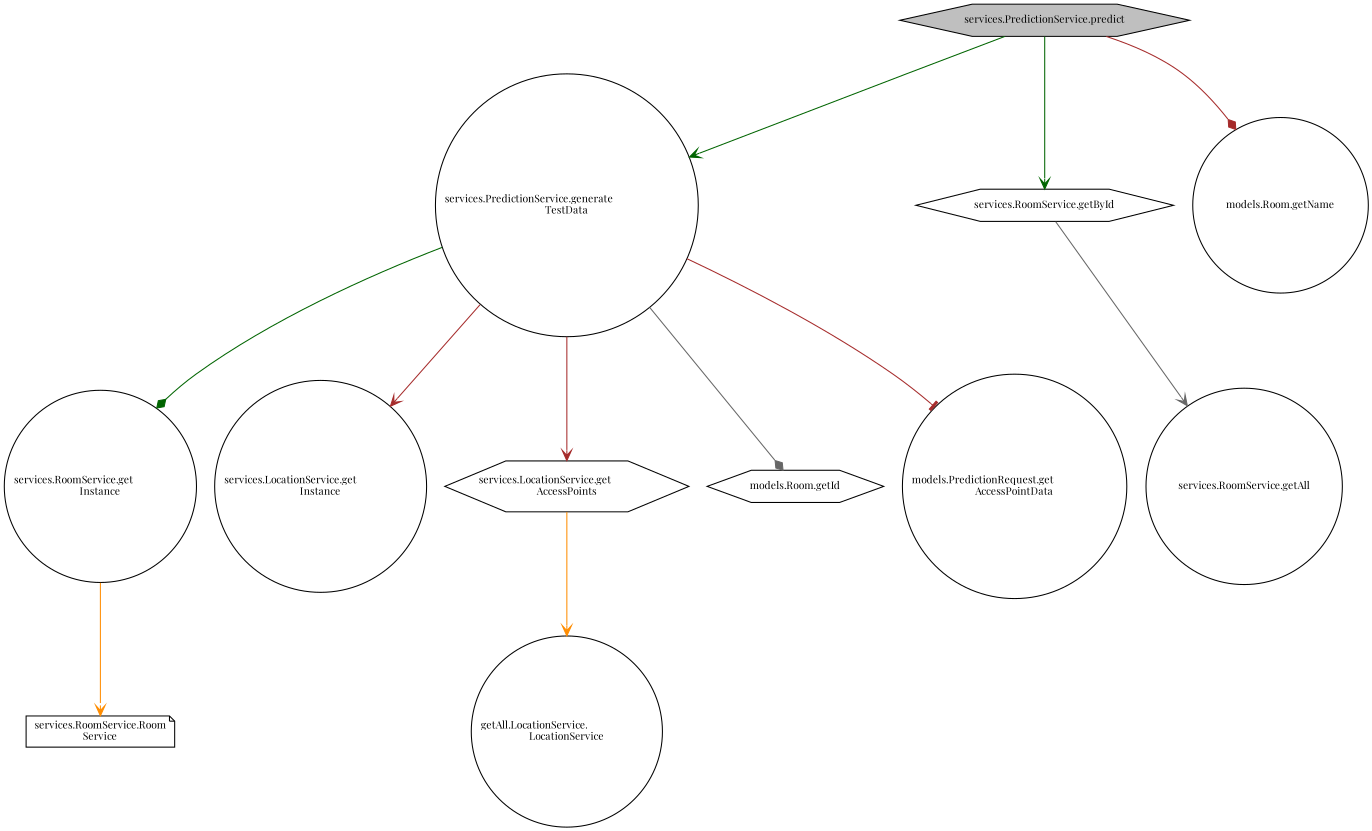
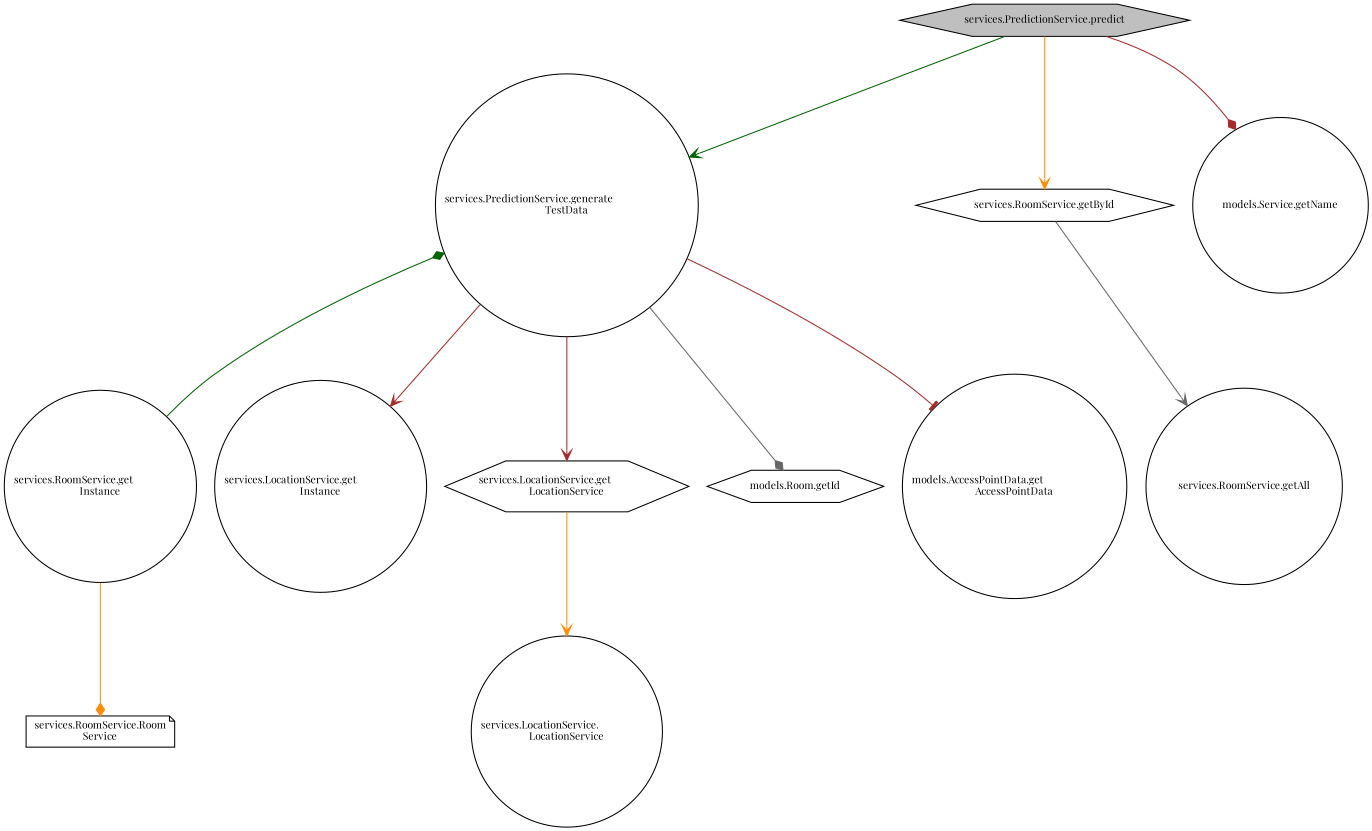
  digraph {
    fontname="Playfair Display"
    rankdir=TB
    node [color=black fillcolor=white fontname="Playfair Display" fontsize=10 shape=circle style=filled]
    edge [arrowhead=vee color=brown fontname="Playfair Display" fontsize=10 labelfontname=Helvetica labelfontsize=10 style=solid]
    n1 [fillcolor=grey75 fontcolor=black height=0.2 label="services.PredictionService.predict" shape=hexagon width=0.4]
    n2 [height=0.2 label="services.PredictionService.generate\lTestData" width=0.4]
    n3 [height=0.2 label="services.RoomService.getById" shape=hexagon width=0.4]
-   n4 [height=0.2 label="models.Room.getName" width=0.4]
+   n4 [height=0.2 label="models.Service.getName" width=0.4]
    n5 [height=0.2 label="services.RoomService.get\lInstance" width=0.4]
    n6 [height=0.2 label="services.LocationService.get\lInstance" width=0.4]
-   n7 [height=0.2 label="services.LocationService.get\lAccessPoints" shape=hexagon width=0.4]
+   n7 [height=0.2 label="services.LocationService.get\lLocationService" shape=hexagon width=0.4]
    n8 [height=0.2 label="models.Room.getId" shape=hexagon width=0.4]
-   n9 [height=0.2 label="models.PredictionRequest.get\lAccessPointData" width=0.4]
+   n9 [height=0.2 label="models.AccessPointData.get\lAccessPointData" width=0.4]
    n10 [height=0.2 label="services.RoomService.Room\lService" shape=note width=0.4]
    n11 [height=0.2 label="services.RoomService.getAll" width=0.4]
-   n12 [height=0.2 label="getAll.LocationService.\lLocationService" width=0.4]
+   n12 [height=0.2 label="services.LocationService.\lLocationService" width=0.4]
    n1 -> n2 [color=darkgreen]
-   n1 -> n3 [color=darkgreen]
+   n1 -> n3 [color=darkorange]
    n1 -> n4 [arrowhead=diamond]
-   n2 -> n5 [arrowhead=diamond color=darkgreen]
+   n5 -> n2 [arrowhead=diamond color=darkgreen]
    n2 -> n6
    n2 -> n7
    n2 -> n8 [arrowhead=diamond color=gray40]
    n2 -> n9 [arrowhead=tee]
    n3 -> n11 [color=gray40]
-   n5 -> n10 [color=darkorange]
+   n5 -> n10 [arrowhead=diamond color=darkorange]
    n7 -> n12 [color=darkorange]
  }
